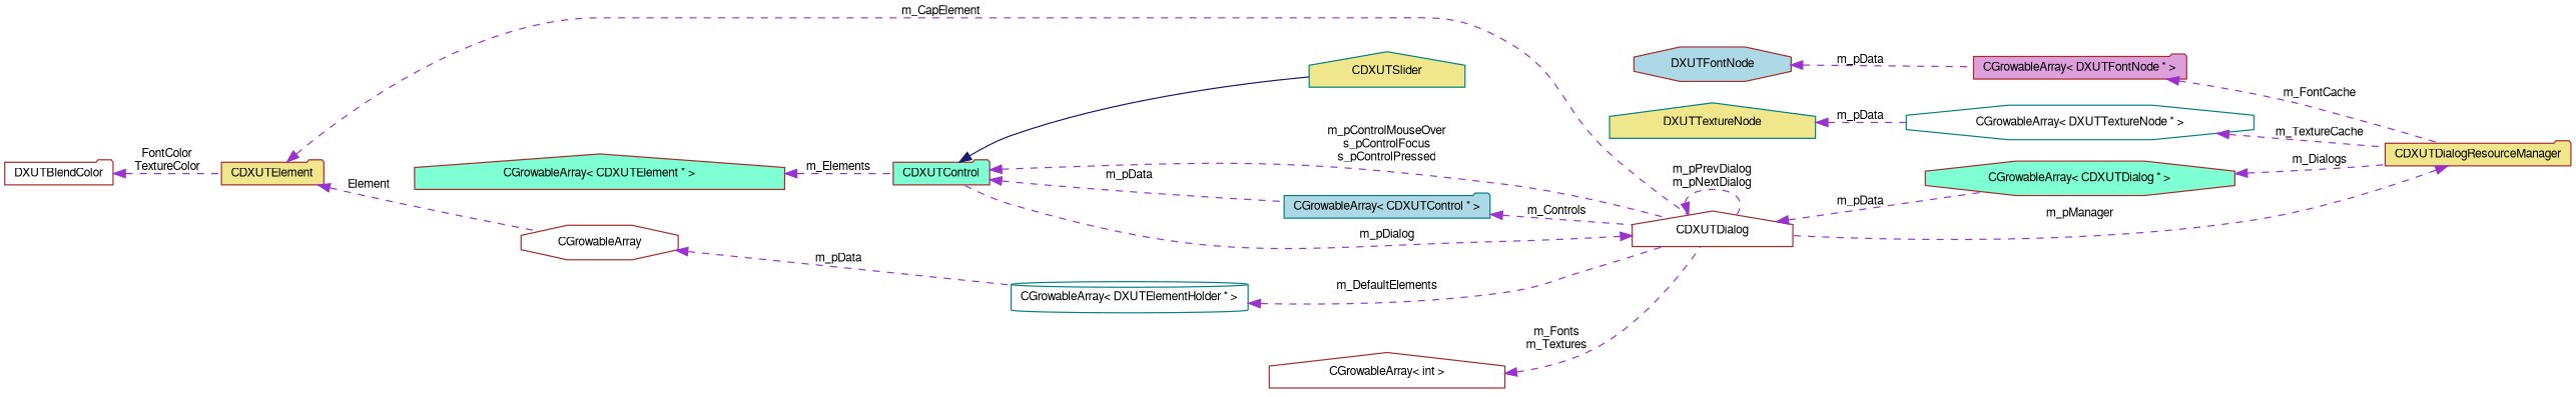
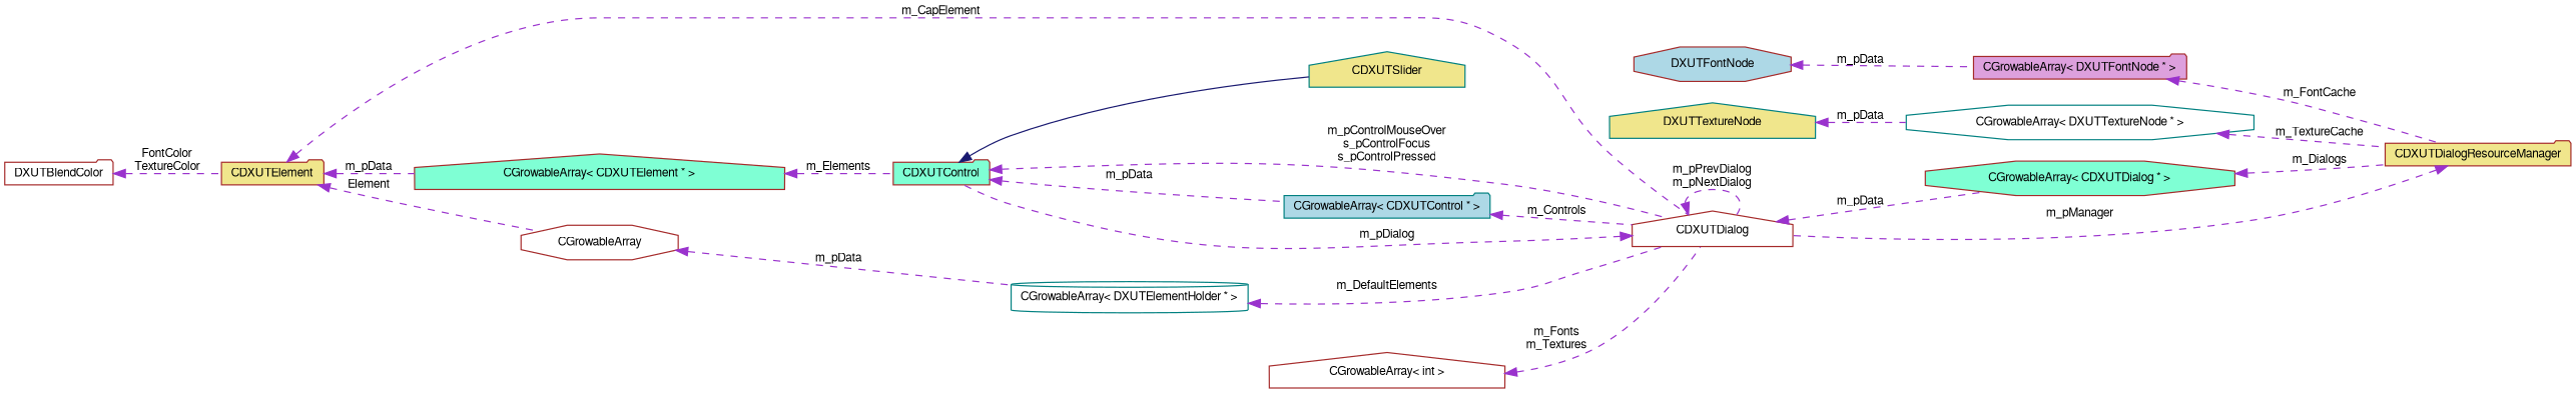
  digraph {
    rankdir=LR
    node [color=brown fillcolor=white fontname=FreeSans fontsize=10 shape=folder style=filled]
    edge [color=darkorchid3 dir=back fontname=FreeSans fontsize=10 labelfontname=FreeSans labelfontsize=10 style=dashed]
    n1 [color=teal fillcolor=khaki fontcolor=black height=0.2 label=CDXUTSlider shape=house width=0.4]
    n2 [fillcolor=aquamarine height=0.2 label=CDXUTControl width=0.4]
    n3 [height=0.2 label=CDXUTDialog shape=house width=0.4]
    n4 [color=teal fillcolor=lightblue height=0.2 label="CGrowableArray\< CDXUTControl * \>" width=0.4]
    n5 [fillcolor=aquamarine height=0.2 label="CGrowableArray\< CDXUTDialog * \>" shape=octagon width=0.4]
    n6 [fillcolor=aquamarine height=0.2 label="CGrowableArray\< CDXUTElement * \>" shape=house width=0.4]
    n7 [fillcolor=khaki height=0.2 label=CDXUTElement width=0.4]
    n8 [height=0.2 label=CGrowableArray shape=octagon width=0.4]
    n9 [color=teal height=0.2 label="CGrowableArray\< DXUTElementHolder * \>" shape=cylinder width=0.4]
    n10 [height=0.2 label=DXUTBlendColor width=0.4]
    n11 [fillcolor=khaki height=0.2 label=CDXUTDialogResourceManager width=0.4]
    n12 [height=0.2 label="CGrowableArray\< int \>" shape=house width=0.4]
    n13 [fillcolor=plum height=0.2 label="CGrowableArray\< DXUTFontNode * \>" width=0.4]
    n14 [fillcolor=lightblue height=0.2 label=DXUTFontNode shape=octagon width=0.4]
    n15 [color=teal height=0.2 label="CGrowableArray\< DXUTTextureNode * \>" shape=octagon width=0.4]
    n16 [color=teal fillcolor=khaki height=0.2 label=DXUTTextureNode shape=house width=0.4]
    n2 -> n1 [color=midnightblue style=solid]
    n2 -> n3 [label="m_pControlMouseOver\ns_pControlFocus\ns_pControlPressed"]
    n2 -> n4 [label=m_pData]
    n3 -> n2 [label=m_pDialog]
    n3 -> n3 [label="m_pPrevDialog\nm_pNextDialog"]
    n3 -> n5 [label=m_pData]
    n4 -> n3 [label=m_Controls]
    n5 -> n11 [label=m_Dialogs]
    n6 -> n2 [label=m_Elements]
    n7 -> n3 [label=m_CapElement]
+   n7 -> n6 [label=m_pData]
    n7 -> n8 [label=Element]
    n8 -> n9 [label=m_pData]
    n9 -> n3 [label=m_DefaultElements]
    n10 -> n7 [label="FontColor\nTextureColor"]
    n11 -> n3 [label=m_pManager]
    n12 -> n3 [label="m_Fonts\nm_Textures"]
    n13 -> n11 [label=m_FontCache]
    n14 -> n13 [label=m_pData]
    n15 -> n11 [label=m_TextureCache]
    n16 -> n15 [label=m_pData]
  }
